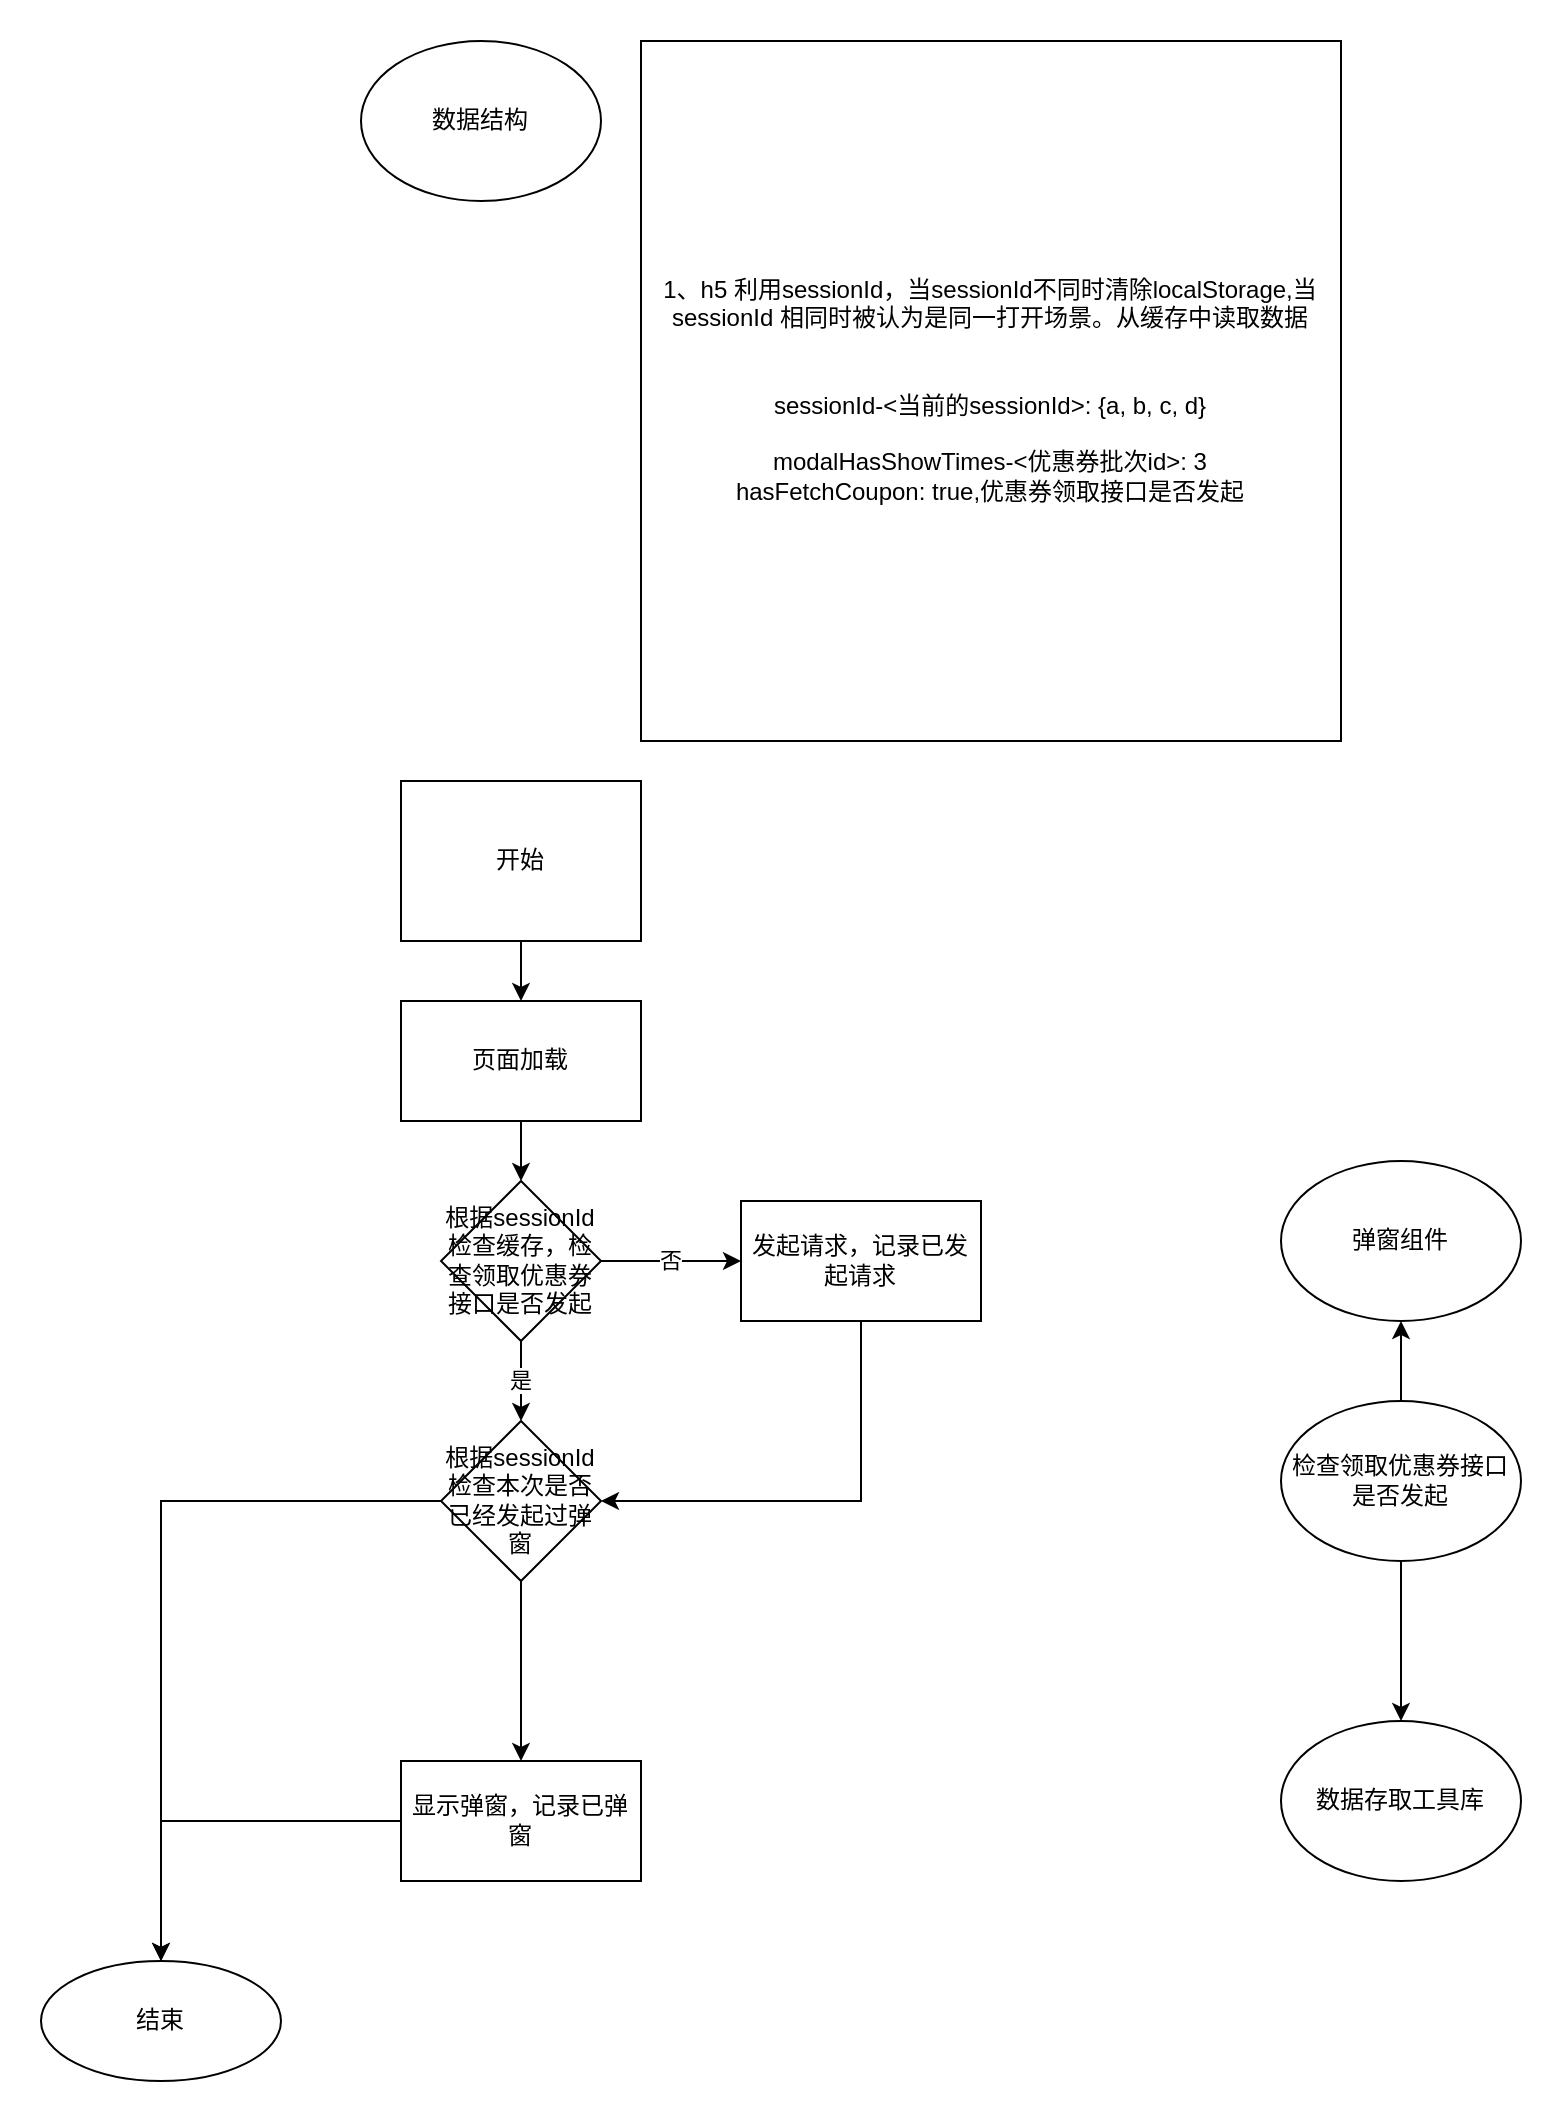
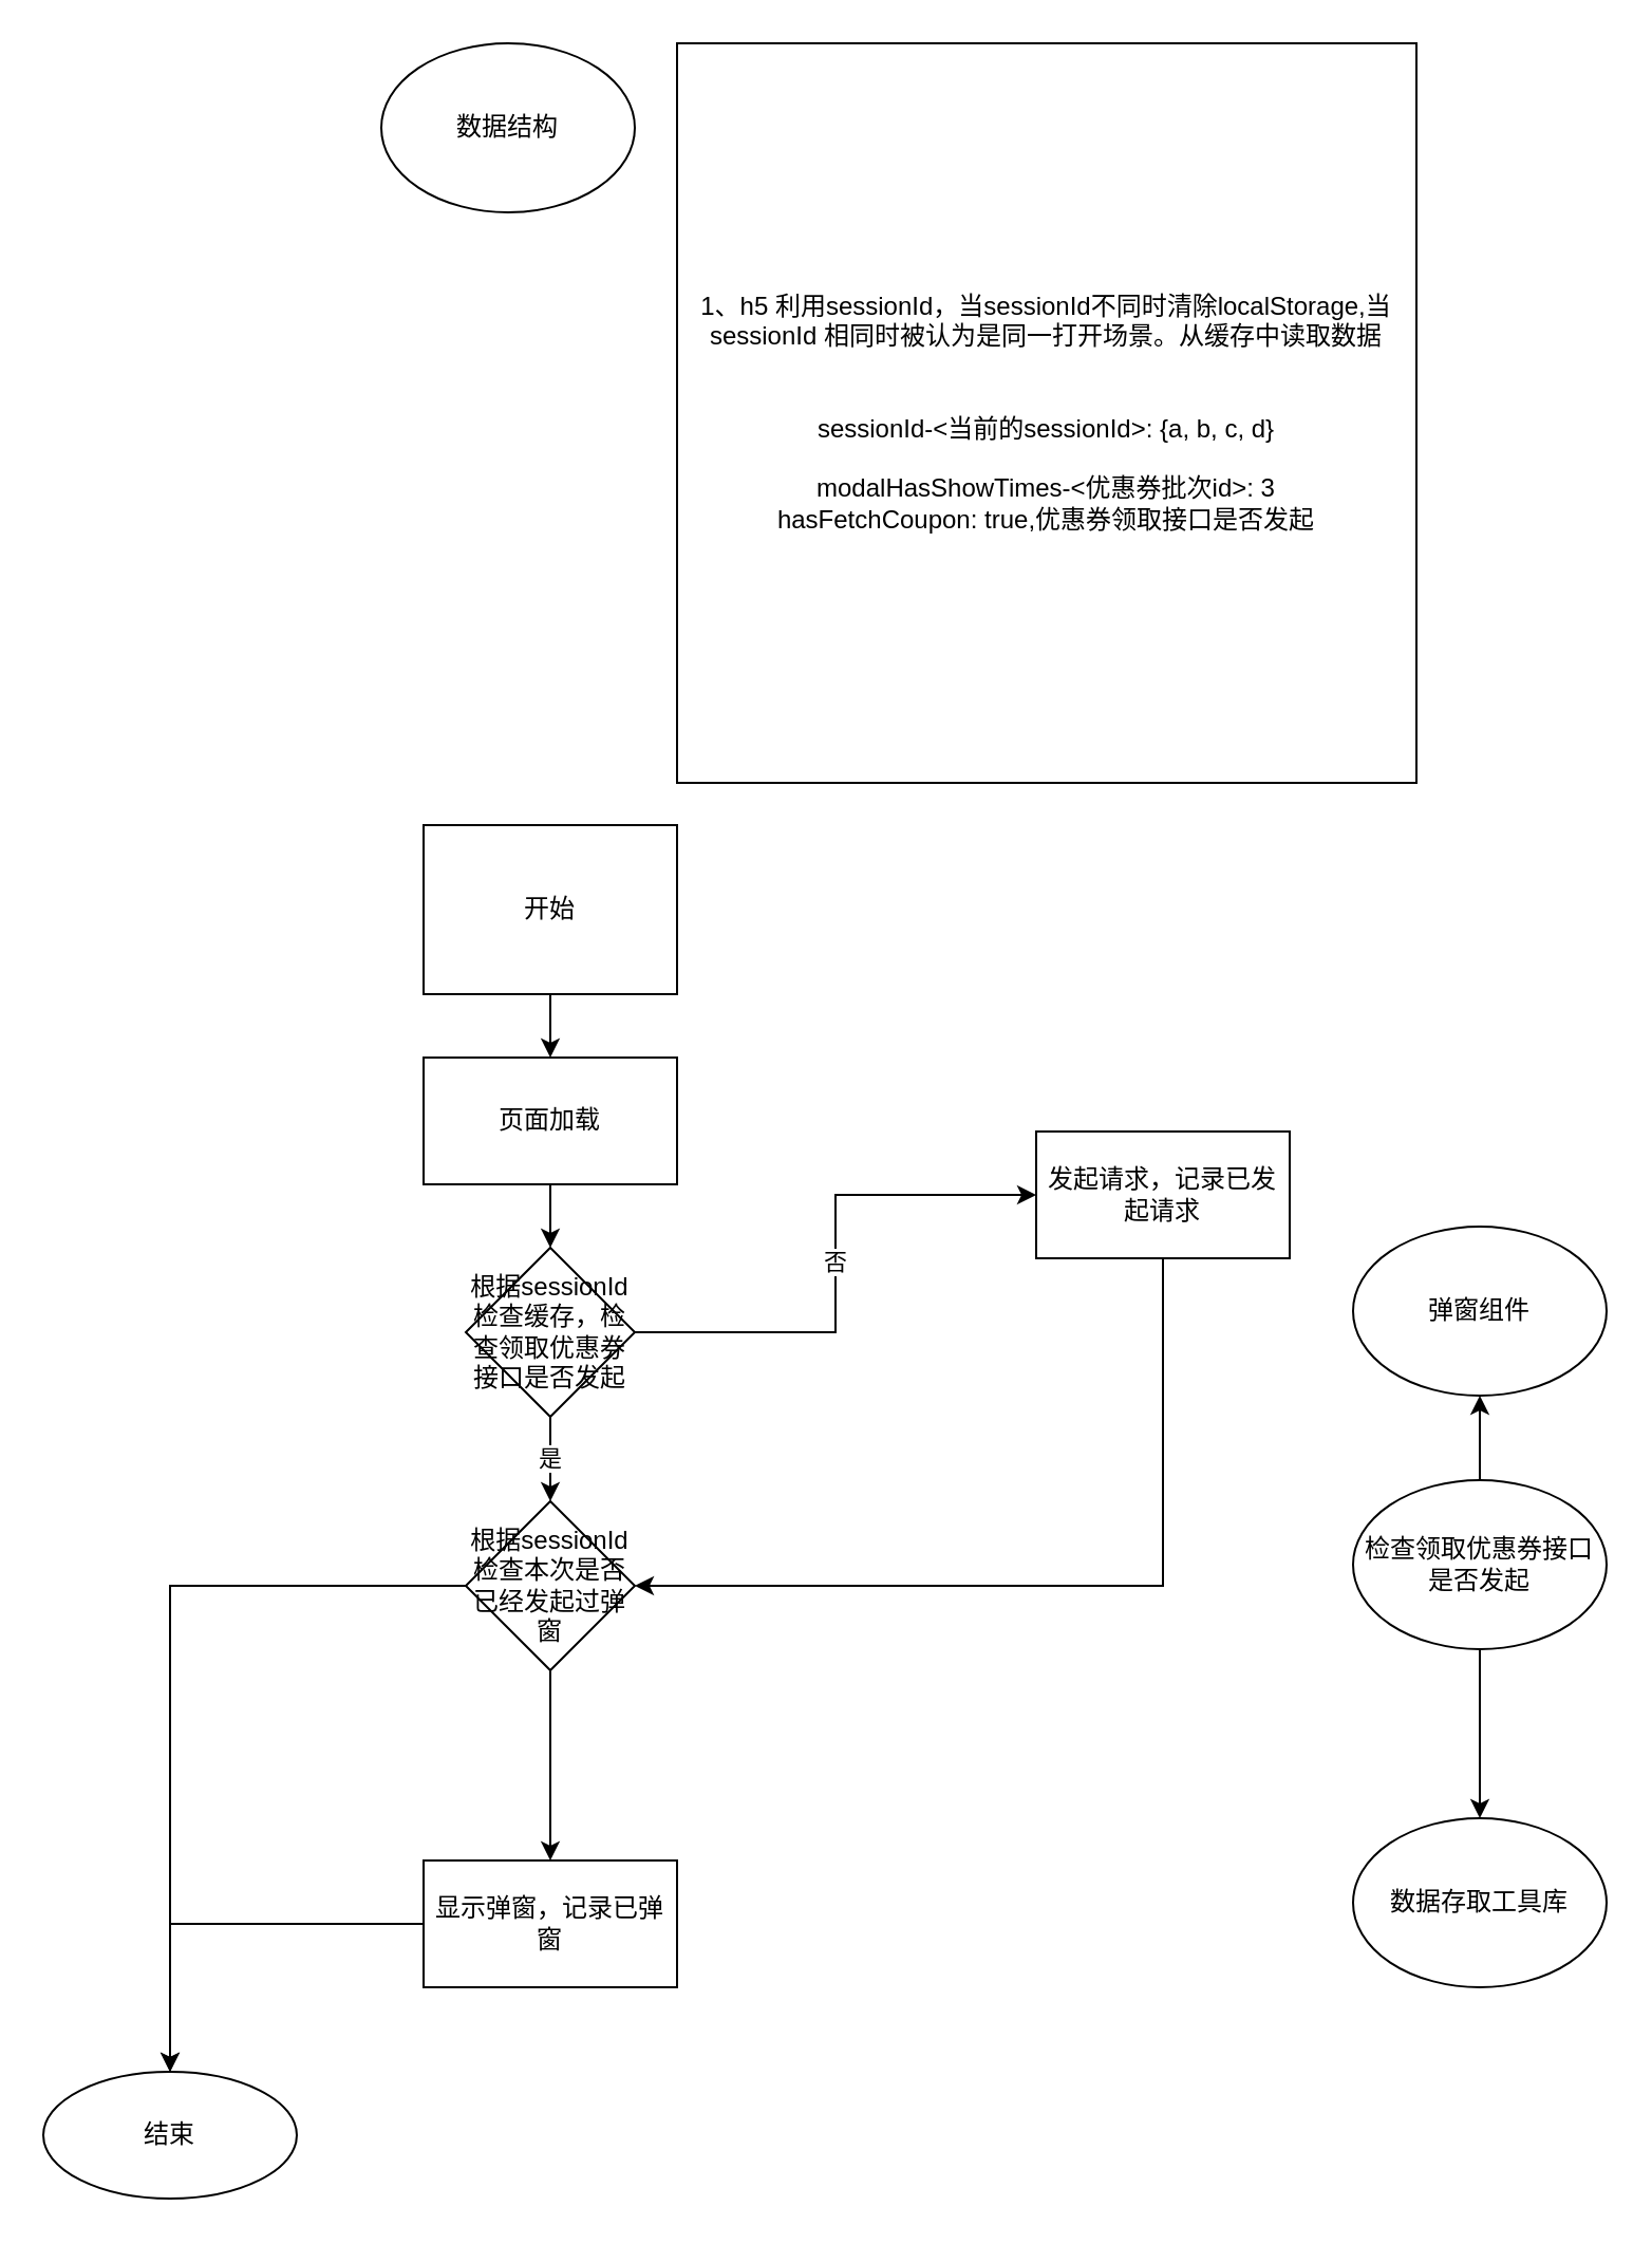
  <mxCell id="0" />
  <mxCell id="1" parent="0" />
  <mxCell id="2" value="数据结构&lt;br&gt;" style="ellipse;whiteSpace=wrap;html=1;" vertex="1" parent="1"><mxGeometry x="180" y="20" width="120" height="80" as="geometry" /></mxCell>
  <mxCell id="3" value="1、h5 利用sessionId，当sessionId不同时清除localStorage,当sessionId 相同时被认为是同一打开场景。从缓存中读取数据&lt;br&gt;&lt;br&gt;&lt;br&gt;sessionId-&amp;lt;当前的sessionId&amp;gt;: {a, b, c, d}&lt;br&gt;&lt;br&gt;modalHasShowTimes-&amp;lt;优惠券批次id&amp;gt;: 3&lt;br&gt;hasFetchCoupon: true,优惠券领取接口是否发起" style="whiteSpace=wrap;html=1;aspect=fixed;" vertex="1" parent="1"><mxGeometry x="320" y="20" width="350" height="350" as="geometry" /></mxCell>
  <mxCell id="4" value="" style="edgeStyle=orthogonalEdgeStyle;rounded=0;orthogonalLoop=1;jettySize=auto;html=1;" edge="1" parent="1" source="5" target="7"><mxGeometry relative="1" as="geometry" /></mxCell>
  <mxCell id="5" value="开始" style="whiteSpace=wrap;html=1;rounded=0;" vertex="1" parent="1"><mxGeometry x="200" y="390" width="120" height="80" as="geometry" /></mxCell>
  <mxCell id="6" value="" style="edgeStyle=orthogonalEdgeStyle;rounded=0;orthogonalLoop=1;jettySize=auto;html=1;" edge="1" parent="1" source="7" target="10"><mxGeometry relative="1" as="geometry" /></mxCell>
  <mxCell id="7" value="页面加载" style="rounded=0;whiteSpace=wrap;html=1;" vertex="1" parent="1"><mxGeometry x="200" y="500" width="120" height="60" as="geometry" /></mxCell>
  <mxCell id="8" value="否" style="edgeStyle=orthogonalEdgeStyle;rounded=0;orthogonalLoop=1;jettySize=auto;html=1;exitX=1;exitY=0.5;exitDx=0;exitDy=0;" edge="1" parent="1" source="10" target="12"><mxGeometry relative="1" as="geometry" /></mxCell>
  <mxCell id="9" value="是" style="edgeStyle=orthogonalEdgeStyle;rounded=0;orthogonalLoop=1;jettySize=auto;html=1;" edge="1" parent="1" source="10" target="15"><mxGeometry relative="1" as="geometry" /></mxCell>
  <mxCell id="10" value="根据sessionId 检查缓存，检查领取优惠券接口是否发起" style="rhombus;whiteSpace=wrap;html=1;" vertex="1" parent="1"><mxGeometry x="220" y="590" width="80" height="80" as="geometry" /></mxCell>
  <mxCell id="11" style="edgeStyle=orthogonalEdgeStyle;rounded=0;orthogonalLoop=1;jettySize=auto;html=1;exitX=0.5;exitY=1;exitDx=0;exitDy=0;entryX=1;entryY=0.5;entryDx=0;entryDy=0;" edge="1" parent="1" source="12" target="15"><mxGeometry relative="1" as="geometry" /></mxCell>
- <mxCell id="12" value="发起请求，记录已发起请求" style="rounded=0;whiteSpace=wrap;html=1;" vertex="1" parent="1"><mxGeometry x="370" y="600" width="120" height="60" as="geometry" /></mxCell>
+ <mxCell id="12" value="发起请求，记录已发起请求" style="rounded=0;whiteSpace=wrap;html=1;" vertex="1" parent="1"><mxGeometry x="490" y="535" width="120" height="60" as="geometry" /></mxCell>
  <mxCell id="13" value="" style="edgeStyle=orthogonalEdgeStyle;rounded=0;orthogonalLoop=1;jettySize=auto;html=1;" edge="1" parent="1" source="15" target="17"><mxGeometry relative="1" as="geometry" /></mxCell>
  <mxCell id="14" value="" style="edgeStyle=orthogonalEdgeStyle;rounded=0;orthogonalLoop=1;jettySize=auto;html=1;" edge="1" parent="1" source="15" target="18"><mxGeometry relative="1" as="geometry" /></mxCell>
  <mxCell id="15" value="根据sessionId检查本次是否已经发起过弹窗" style="rhombus;whiteSpace=wrap;html=1;" vertex="1" parent="1"><mxGeometry x="220" y="710" width="80" height="80" as="geometry" /></mxCell>
  <mxCell id="16" style="edgeStyle=orthogonalEdgeStyle;rounded=0;orthogonalLoop=1;jettySize=auto;html=1;entryX=0.5;entryY=0;entryDx=0;entryDy=0;" edge="1" parent="1" source="17" target="18"><mxGeometry relative="1" as="geometry" /></mxCell>
  <mxCell id="17" value="显示弹窗，记录已弹窗" style="whiteSpace=wrap;html=1;" vertex="1" parent="1"><mxGeometry x="200" y="880" width="120" height="60" as="geometry" /></mxCell>
  <mxCell id="18" value="结束" style="ellipse;whiteSpace=wrap;html=1;" vertex="1" parent="1"><mxGeometry x="20" y="980" width="120" height="60" as="geometry" /></mxCell>
  <mxCell id="19" value="弹窗组件" style="ellipse;whiteSpace=wrap;html=1;" vertex="1" parent="1"><mxGeometry x="640" y="580" width="120" height="80" as="geometry" /></mxCell>
  <mxCell id="20" style="edgeStyle=orthogonalEdgeStyle;rounded=0;orthogonalLoop=1;jettySize=auto;html=1;entryX=0.5;entryY=1;entryDx=0;entryDy=0;" edge="1" parent="1" source="22" target="19"><mxGeometry relative="1" as="geometry" /></mxCell>
  <mxCell id="21" style="edgeStyle=orthogonalEdgeStyle;rounded=0;orthogonalLoop=1;jettySize=auto;html=1;entryX=0.5;entryY=0;entryDx=0;entryDy=0;" edge="1" parent="1" source="22" target="23"><mxGeometry relative="1" as="geometry" /></mxCell>
  <mxCell id="22" value="检查领取优惠券接口是否发起" style="ellipse;whiteSpace=wrap;html=1;" vertex="1" parent="1"><mxGeometry x="640" y="700" width="120" height="80" as="geometry" /></mxCell>
  <mxCell id="23" value="数据存取工具库" style="ellipse;whiteSpace=wrap;html=1;" vertex="1" parent="1"><mxGeometry x="640" y="860" width="120" height="80" as="geometry" /></mxCell>
